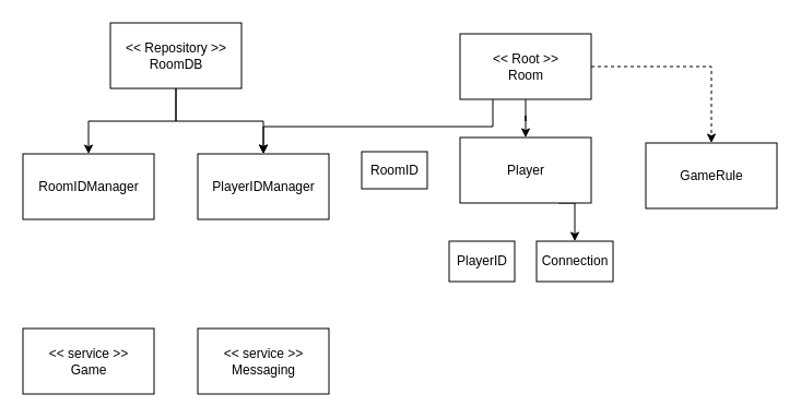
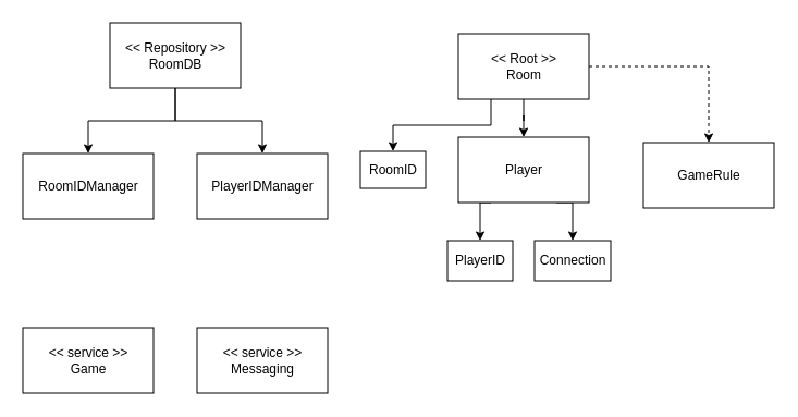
  <mxCell id="0" />
  <mxCell id="1" parent="0" />
  <mxCell id="2" value="" style="edgeStyle=orthogonalEdgeStyle;rounded=0;orthogonalLoop=1;jettySize=auto;html=1;" edge="1" parent="1" source="5" target="9"><mxGeometry relative="1" as="geometry" /></mxCell>
- <mxCell id="3" style="edgeStyle=orthogonalEdgeStyle;rounded=0;orthogonalLoop=1;jettySize=auto;html=1;exitX=0.25;exitY=1;exitDx=0;exitDy=0;" edge="1" parent="1" source="5" target="17"><mxGeometry relative="1" as="geometry" /></mxCell>
+ <mxCell id="3" style="edgeStyle=orthogonalEdgeStyle;rounded=0;orthogonalLoop=1;jettySize=auto;html=1;exitX=0.25;exitY=1;exitDx=0;exitDy=0;entryX=0.5;entryY=0;entryDx=0;entryDy=0;" edge="1" parent="1" source="5" target="6"><mxGeometry relative="1" as="geometry" /></mxCell>
  <mxCell id="4" style="edgeStyle=orthogonalEdgeStyle;rounded=0;orthogonalLoop=1;jettySize=auto;html=1;dashed=1;" edge="1" parent="1" source="5" target="12"><mxGeometry relative="1" as="geometry" /></mxCell>
  <mxCell id="5" value="&amp;lt;&amp;lt; Root &amp;gt;&amp;gt;&lt;br&gt;Room" style="rounded=0;whiteSpace=wrap;html=1;" vertex="1" parent="1"><mxGeometry x="420.5" y="30.5" width="120" height="60" as="geometry" /></mxCell>
  <mxCell id="6" value="RoomID" style="rounded=0;whiteSpace=wrap;html=1;" vertex="1" parent="1"><mxGeometry x="330.5" y="138.5" width="60" height="34" as="geometry" /></mxCell>
+ <mxCell id="7" style="edgeStyle=orthogonalEdgeStyle;rounded=0;orthogonalLoop=1;jettySize=auto;html=1;exitX=0.25;exitY=1;exitDx=0;exitDy=0;entryX=0.5;entryY=0;entryDx=0;entryDy=0;" edge="1" parent="1" source="9" target="11"><mxGeometry relative="1" as="geometry" /></mxCell>
  <mxCell id="8" style="edgeStyle=orthogonalEdgeStyle;rounded=0;orthogonalLoop=1;jettySize=auto;html=1;exitX=0.75;exitY=1;exitDx=0;exitDy=0;entryX=0.5;entryY=0;entryDx=0;entryDy=0;" edge="1" parent="1" source="9" target="10"><mxGeometry relative="1" as="geometry" /></mxCell>
  <mxCell id="9" value="Player" style="rounded=0;whiteSpace=wrap;html=1;" vertex="1" parent="1"><mxGeometry x="420.5" y="125.5" width="120" height="60" as="geometry" /></mxCell>
  <mxCell id="10" value="Connection" style="rounded=0;whiteSpace=wrap;html=1;" vertex="1" parent="1"><mxGeometry x="490.5" y="220.5" width="70" height="37" as="geometry" /></mxCell>
  <mxCell id="11" value="PlayerID" style="rounded=0;whiteSpace=wrap;html=1;" vertex="1" parent="1"><mxGeometry x="410.5" y="220.5" width="60" height="37" as="geometry" /></mxCell>
  <mxCell id="12" value="GameRule" style="rounded=0;whiteSpace=wrap;html=1;" vertex="1" parent="1"><mxGeometry x="590.5" y="130.5" width="120" height="60" as="geometry" /></mxCell>
  <mxCell id="13" style="edgeStyle=orthogonalEdgeStyle;rounded=0;orthogonalLoop=1;jettySize=auto;html=1;entryX=0.5;entryY=0;entryDx=0;entryDy=0;" edge="1" parent="1" source="15" target="16"><mxGeometry relative="1" as="geometry" /></mxCell>
  <mxCell id="14" style="edgeStyle=orthogonalEdgeStyle;rounded=0;orthogonalLoop=1;jettySize=auto;html=1;" edge="1" parent="1" source="15" target="17"><mxGeometry relative="1" as="geometry" /></mxCell>
  <mxCell id="15" value="&amp;lt;&amp;lt; Repository &amp;gt;&amp;gt;&lt;br&gt;RoomDB" style="rounded=0;whiteSpace=wrap;html=1;" vertex="1" parent="1"><mxGeometry x="100.5" y="20.5" width="120" height="60" as="geometry" /></mxCell>
  <mxCell id="16" value="RoomIDManager" style="rounded=0;whiteSpace=wrap;html=1;" vertex="1" parent="1"><mxGeometry x="20.5" y="140.5" width="120" height="60" as="geometry" /></mxCell>
  <mxCell id="17" value="PlayerIDManager" style="rounded=0;whiteSpace=wrap;html=1;" vertex="1" parent="1"><mxGeometry x="180.5" y="140.5" width="120" height="60" as="geometry" /></mxCell>
  <mxCell id="18" value="&amp;lt;&amp;lt; service &amp;gt;&amp;gt;&lt;br&gt;Game" style="rounded=0;whiteSpace=wrap;html=1;" vertex="1" parent="1"><mxGeometry x="20.5" y="300.5" width="120" height="60" as="geometry" /></mxCell>
  <mxCell id="19" value="&amp;lt;&amp;lt; service &amp;gt;&amp;gt;&lt;br&gt;Messaging" style="rounded=0;whiteSpace=wrap;html=1;" vertex="1" parent="1"><mxGeometry x="180.5" y="300.5" width="120" height="60" as="geometry" /></mxCell>
